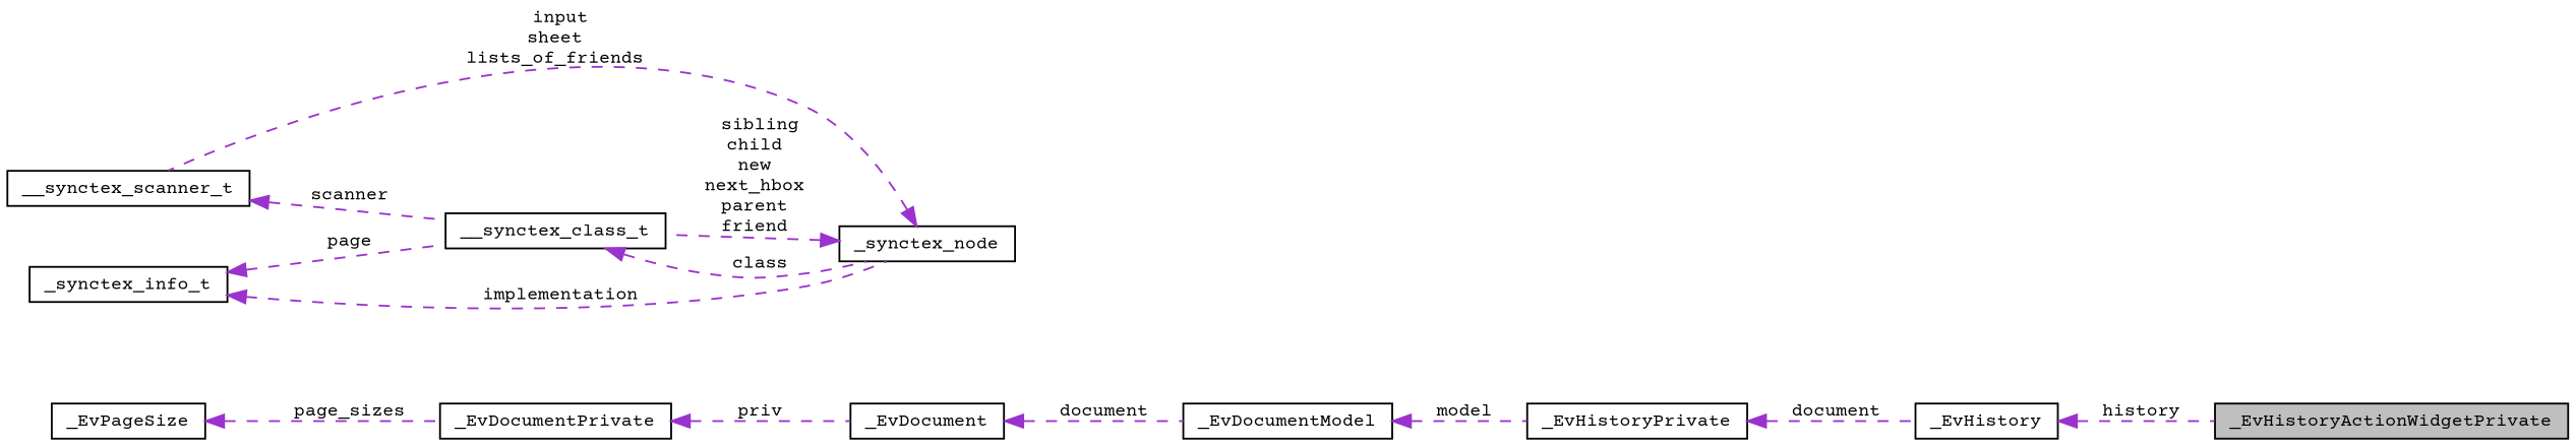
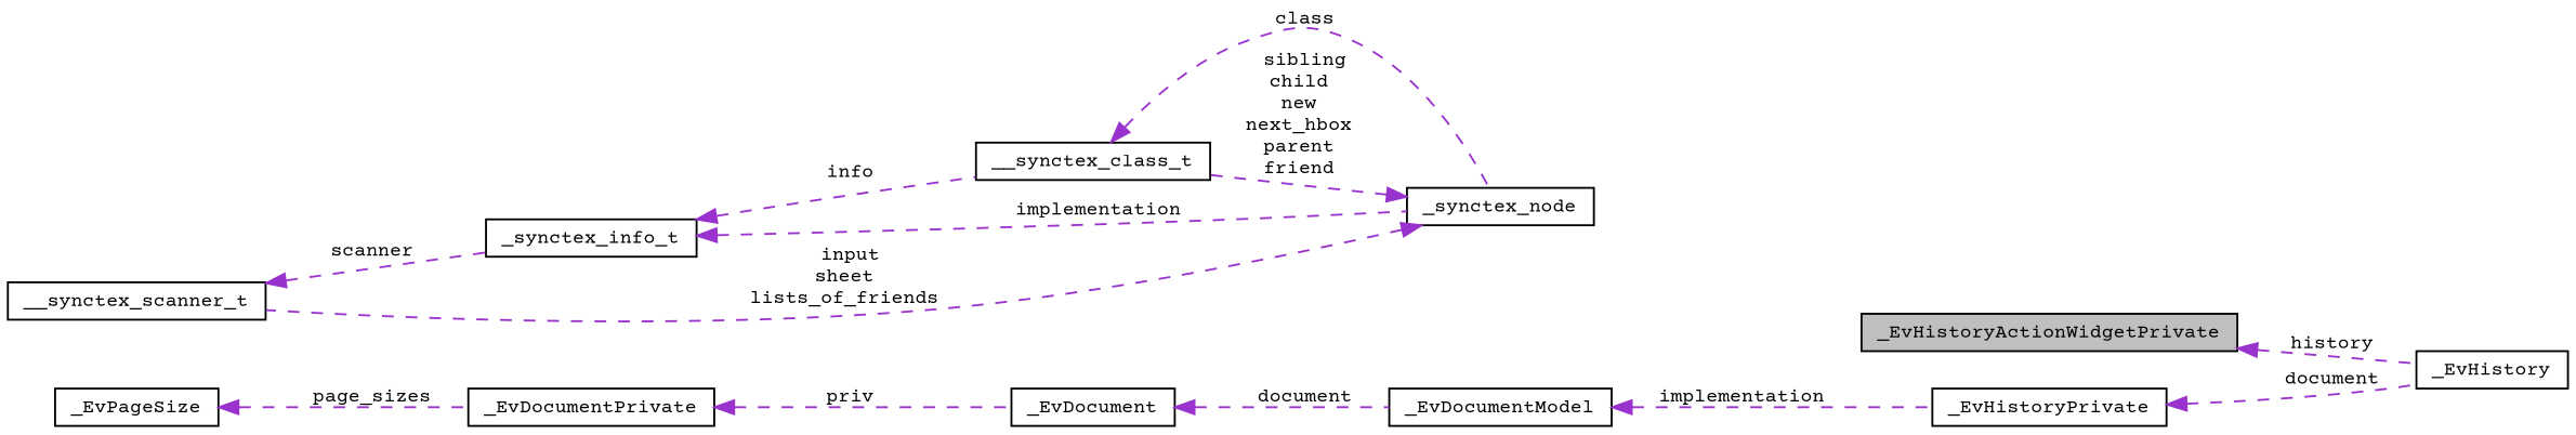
  digraph {
    fontname="Courier Prime"
    rankdir=LR
    node [color=black fillcolor=white fontname="Courier Prime" fontsize=10 shape=record style=filled]
    edge [color=darkorchid3 dir=back fontname="Courier Prime" fontsize=10 labelfontname=Helvetica labelfontsize=10 style=dashed]
    n1 [fillcolor=grey75 fontcolor=black height=0.2 label=_EvHistoryActionWidgetPrivate width=0.4]
    n2 [height=0.2 label=_EvHistory width=0.4]
    n3 [height=0.2 label=_EvHistoryPrivate width=0.4]
    n4 [height=0.2 label=_EvDocumentModel width=0.4]
    n5 [height=0.2 label=_EvDocument width=0.4]
    n6 [height=0.2 label=_EvDocumentPrivate width=0.4]
    n7 [height=0.2 label=_EvPageSize width=0.4]
    n8 [height=0.2 label=__synctex_scanner_t width=0.4]
    n9 [height=0.2 label=__synctex_class_t width=0.4]
    n10 [height=0.2 label=_synctex_node width=0.4]
    n11 [height=0.2 label=_synctex_info_t width=0.4]
-   n2 -> n1 [label=" history"]
+   n1 -> n2 [label=" history"]
    n3 -> n2 [label=" document"]
-   n4 -> n3 [label=" model"]
+   n4 -> n3 [label=" implementation"]
    n5 -> n4 [label=" document"]
    n6 -> n5 [label=" priv"]
    n7 -> n6 [label=" page_sizes"]
-   n8 -> n9 [label=" scanner"]
+   n8 -> n11 [label=" scanner"]
    n9 -> n10 [label=" class"]
    n10 -> n8 [label=" input\nsheet\nlists_of_friends"]
    n10 -> n9 [label=" sibling\nchild\nnew\nnext_hbox\nparent\nfriend"]
-   n11 -> n9 [label=" page"]
+   n11 -> n9 [label=" info"]
    n11 -> n10 [label=" implementation"]
  }
